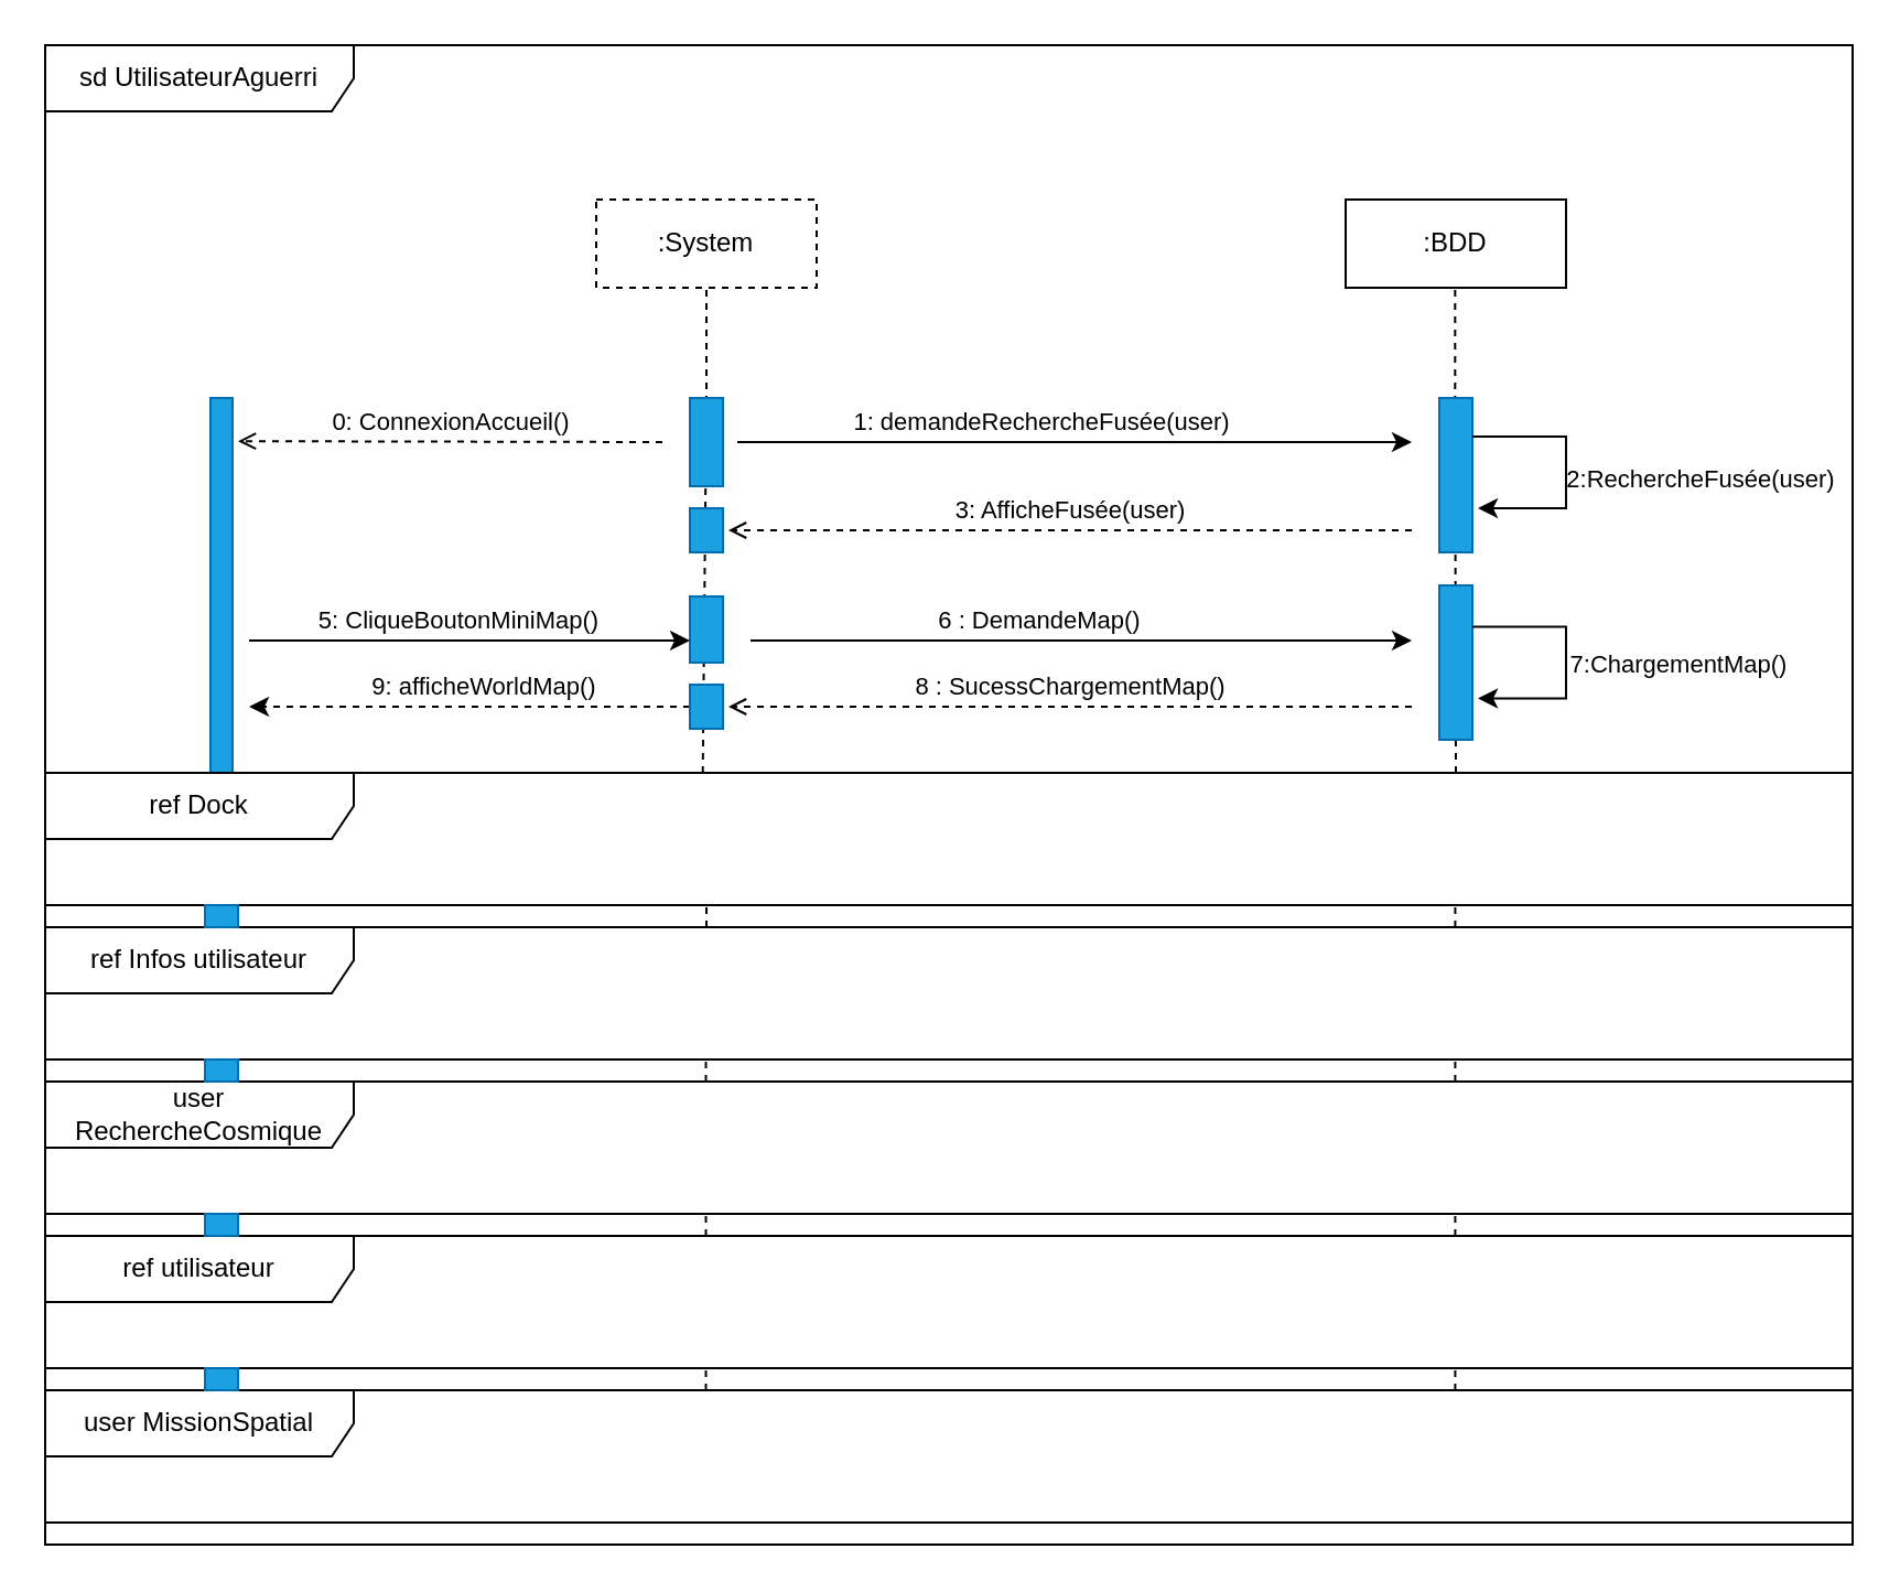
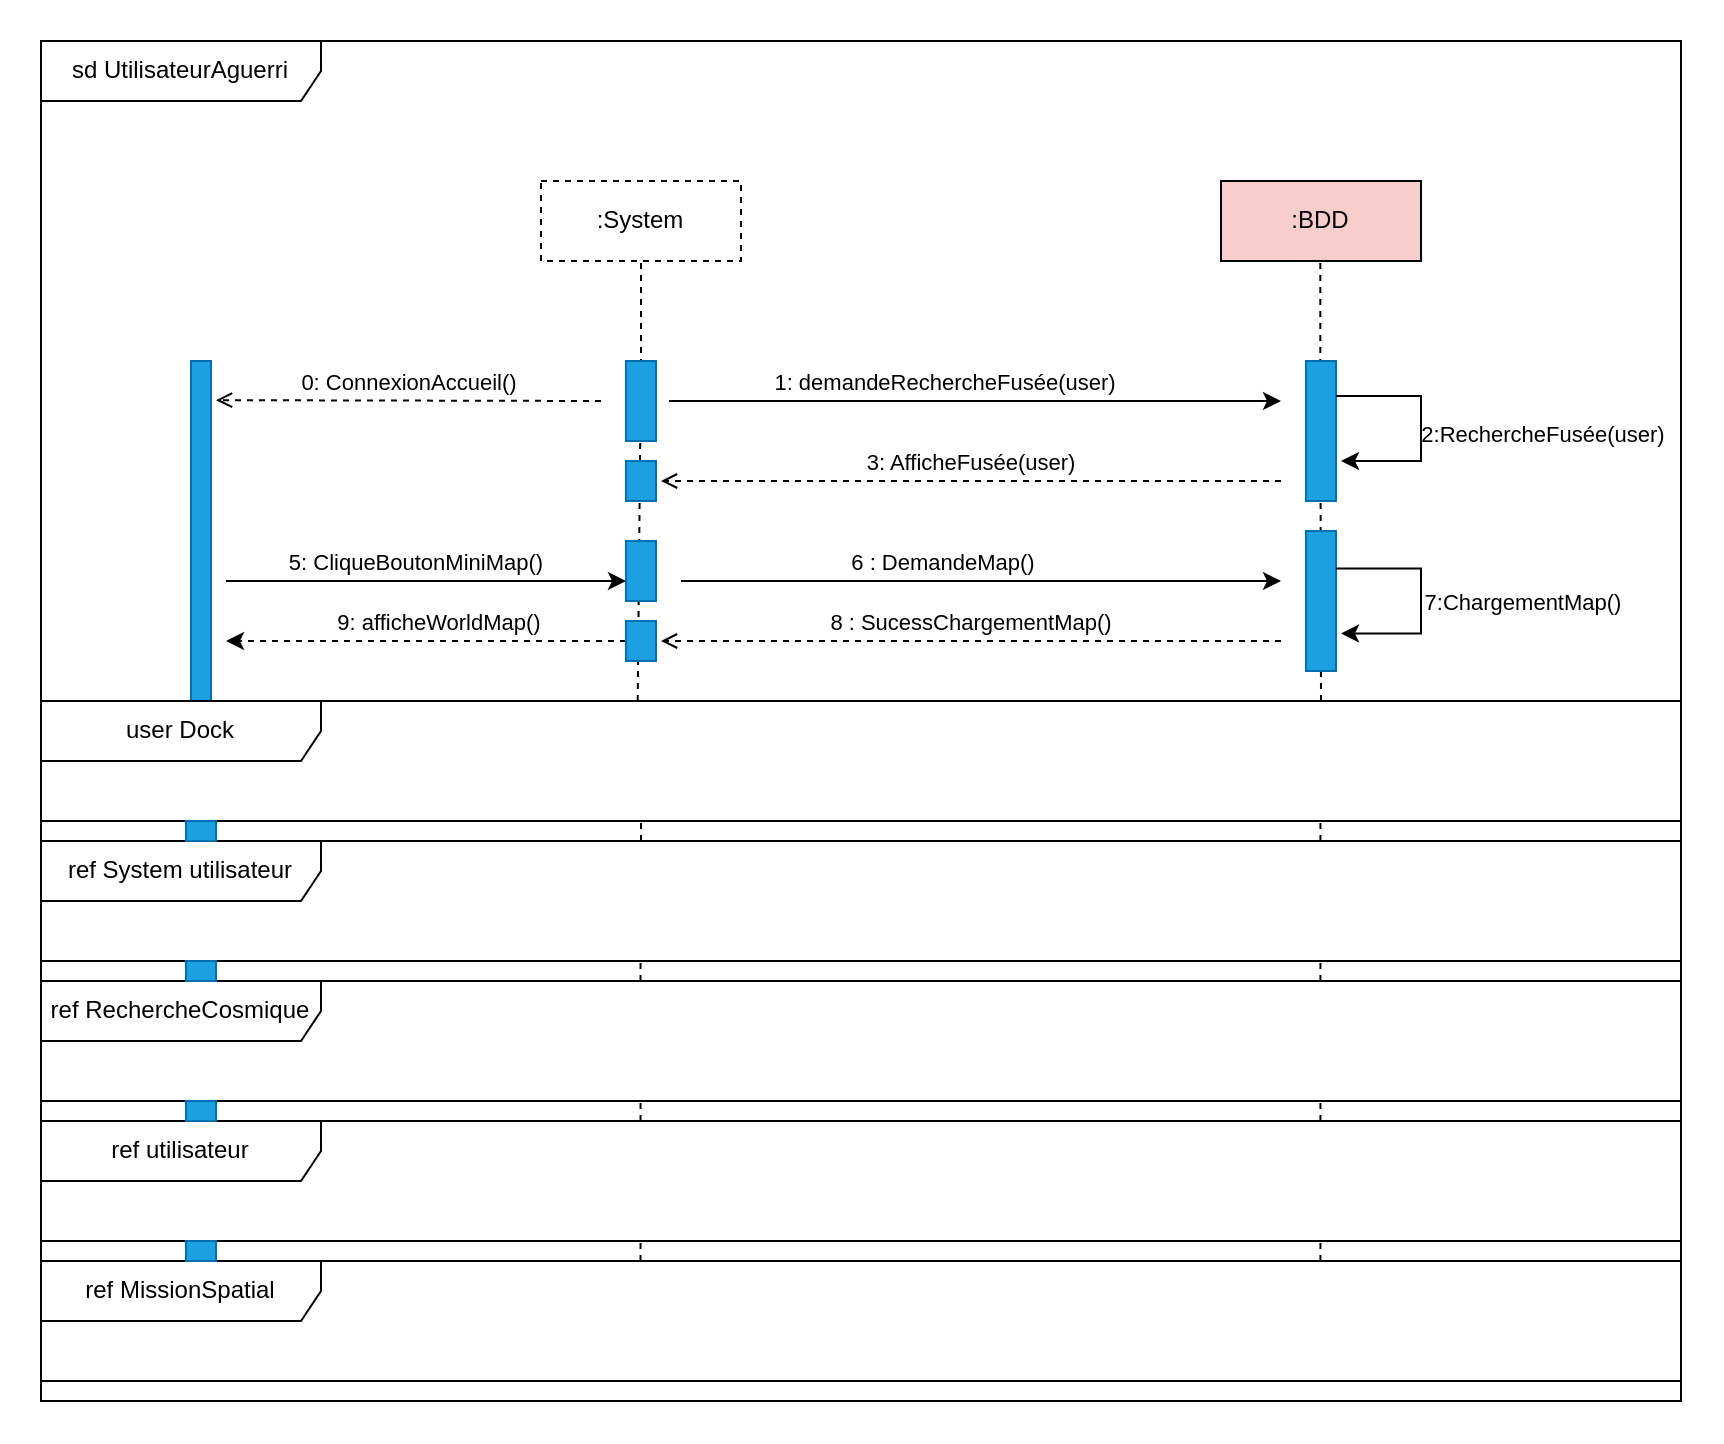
  <mxCell id="0" />
  <mxCell id="1" parent="0" />
  <mxCell id="2" value="sd UtilisateurAguerri" style="shape=umlFrame;whiteSpace=wrap;html=1;fontColor=#000000;width=140;height=30;movable=1;resizable=1;rotatable=1;deletable=1;editable=1;connectable=1;" parent="1" vertex="1"><mxGeometry width="820" height="680" as="geometry" x="20" y="20" /></mxCell>
  <mxCell id="3" value="" style="shape=rect;dashed=0;shadow=0;html=1;whiteSpace=wrap;direction=south;horizontal=0;fontColor=#ffffff;fillColor=#1ba1e2;strokeColor=#006EAF;" parent="1" vertex="1"><mxGeometry x="95" y="180" width="10" height="170" as="geometry" /></mxCell>
  <mxCell id="4" value="" style="endArrow=none;dashed=1;html=1;rounded=0;fontColor=#000000;entryX=0.5;entryY=1;entryDx=0;entryDy=0;movable=1;resizable=1;rotatable=1;deletable=1;editable=1;connectable=1;exitX=0.351;exitY=-0.001;exitDx=0;exitDy=0;exitPerimeter=0;" parent="1" target="6" edge="1"><mxGeometry width="50" height="50" relative="1" as="geometry"><mxPoint x="318.35" y="349.95" as="sourcePoint" /><mxPoint x="460" y="280" as="targetPoint" /><Array as="points"><mxPoint x="320" y="180" /></Array></mxGeometry></mxCell>
  <mxCell id="5" value="" style="endArrow=none;dashed=1;html=1;rounded=0;fontColor=#000000;entryX=0.5;entryY=1;entryDx=0;entryDy=0;movable=1;resizable=1;rotatable=1;deletable=1;editable=1;connectable=1;" parent="1" edge="1"><mxGeometry width="50" height="50" relative="1" as="geometry"><mxPoint x="660" y="350" as="sourcePoint" /><mxPoint x="659.66" y="130" as="targetPoint" /><Array as="points"><mxPoint x="659.66" y="180" /></Array></mxGeometry></mxCell>
  <mxCell id="6" value=":System" style="whiteSpace=wrap;html=1;align=center;fontColor=#000000;dashed=1;" parent="1" vertex="1"><mxGeometry x="270" y="90" width="100" height="40" as="geometry" /></mxCell>
- <mxCell id="7" value=":BDD" style="whiteSpace=wrap;html=1;align=center;fontColor=#000000;" parent="1" vertex="1"><mxGeometry x="610" y="90" width="100" height="40" as="geometry" /></mxCell>
+ <mxCell id="7" value=":BDD" style="whiteSpace=wrap;html=1;align=center;fontColor=#000000;fillColor=#f8cecc;" parent="1" vertex="1"><mxGeometry x="610" y="90" width="100" height="40" as="geometry" /></mxCell>
  <mxCell id="8" value="" style="shape=rect;dashed=0;shadow=0;html=1;whiteSpace=wrap;direction=south;horizontal=0;fontColor=#ffffff;fillColor=#1ba1e2;strokeColor=#006EAF;" parent="1" vertex="1"><mxGeometry x="312.5" y="180" width="15" height="40" as="geometry" /></mxCell>
  <mxCell id="9" value="" style="shape=rect;dashed=0;shadow=0;html=1;whiteSpace=wrap;direction=south;horizontal=0;fontColor=#ffffff;fillColor=#1ba1e2;strokeColor=#006EAF;" parent="1" vertex="1"><mxGeometry x="312.5" y="270" width="15" height="30" as="geometry" /></mxCell>
  <mxCell id="10" value="" style="shape=rect;dashed=0;shadow=0;html=1;whiteSpace=wrap;direction=south;horizontal=0;fontColor=#ffffff;fillColor=#1ba1e2;strokeColor=#006EAF;" parent="1" vertex="1"><mxGeometry x="652.5" y="180" width="15" height="70" as="geometry" /></mxCell>
  <mxCell id="11" value="" style="endArrow=classic;html=1;rounded=0;fontColor=#000000;" parent="1" edge="1"><mxGeometry width="50" height="50" relative="1" as="geometry"><mxPoint x="334" y="200" as="sourcePoint" /><mxPoint x="640" y="200" as="targetPoint" /></mxGeometry></mxCell>
  <mxCell id="12" value="1: demandeRechercheFusée(user)" style="edgeLabel;html=1;align=center;verticalAlign=middle;resizable=0;points=[];fontColor=#000000;" parent="11" vertex="1" connectable="0"><mxGeometry x="-0.229" relative="1" as="geometry"><mxPoint x="19" y="-10" as="offset" /></mxGeometry></mxCell>
  <mxCell id="13" value="" style="edgeStyle=elbowEdgeStyle;elbow=horizontal;endArrow=classic;html=1;rounded=0;fontFamily=Helvetica;fontSize=12;fontColor=#000000;exitX=0.25;exitY=0;exitDx=0;exitDy=0;" parent="1" source="10" edge="1"><mxGeometry width="50" height="50" relative="1" as="geometry"><mxPoint x="730" y="220" as="sourcePoint" /><mxPoint x="670" y="230" as="targetPoint" /><Array as="points"><mxPoint x="710" y="213" /></Array></mxGeometry></mxCell>
  <mxCell id="14" value="2:RechercheFusée(user)" style="edgeLabel;html=1;align=center;verticalAlign=middle;resizable=0;points=[];fontSize=11;fontFamily=Helvetica;fontColor=#000000;" parent="13" vertex="1" connectable="0"><mxGeometry x="-0.138" relative="1" as="geometry"><mxPoint x="60" y="11" as="offset" /></mxGeometry></mxCell>
  <mxCell id="15" value="" style="shape=rect;dashed=0;shadow=0;html=1;whiteSpace=wrap;direction=south;horizontal=0;fontColor=#ffffff;fillColor=#1ba1e2;strokeColor=#006EAF;" parent="1" vertex="1"><mxGeometry x="312.5" y="230" width="15" height="20" as="geometry" /></mxCell>
  <mxCell id="16" value="3: AfficheFusée(user)" style="edgeStyle=none;html=1;endArrow=open;dashed=1;verticalAlign=bottom;rounded=0;fontFamily=Helvetica;fontSize=11;fontColor=#000000;" parent="1" edge="1"><mxGeometry width="160" relative="1" as="geometry"><mxPoint x="640" y="240" as="sourcePoint" /><mxPoint x="330" y="240" as="targetPoint" /></mxGeometry></mxCell>
  <mxCell id="17" value="" style="endArrow=classic;html=1;rounded=0;fontColor=#000000;" parent="1" edge="1"><mxGeometry width="50" height="50" relative="1" as="geometry"><mxPoint x="112.5" y="290" as="sourcePoint" /><mxPoint x="312.5" y="290" as="targetPoint" /></mxGeometry></mxCell>
  <mxCell id="18" value="5: CliqueBoutonMiniMap()&amp;nbsp;" style="edgeLabel;html=1;align=center;verticalAlign=middle;resizable=0;points=[];fontColor=#000000;" parent="17" vertex="1" connectable="0"><mxGeometry x="-0.229" relative="1" as="geometry"><mxPoint x="19" y="-10" as="offset" /></mxGeometry></mxCell>
  <mxCell id="19" value="" style="endArrow=classic;html=1;rounded=0;fontFamily=Helvetica;fontSize=12;fontColor=#000000;" parent="1" edge="1"><mxGeometry width="50" height="50" relative="1" as="geometry"><mxPoint x="340" y="290" as="sourcePoint" /><mxPoint x="640" y="290" as="targetPoint" /></mxGeometry></mxCell>
  <mxCell id="20" value="6 : DemandeMap()" style="edgeLabel;html=1;align=center;verticalAlign=middle;resizable=0;points=[];fontSize=11;fontFamily=Helvetica;fontColor=#000000;" parent="19" vertex="1" connectable="0"><mxGeometry x="-0.232" y="1" relative="1" as="geometry"><mxPoint x="15" y="-9" as="offset" /></mxGeometry></mxCell>
  <mxCell id="21" value="" style="shape=rect;dashed=0;shadow=0;html=1;whiteSpace=wrap;direction=south;horizontal=0;fontColor=#ffffff;fillColor=#1ba1e2;strokeColor=#006EAF;" parent="1" vertex="1"><mxGeometry x="652.5" y="265" width="15" height="70" as="geometry" /></mxCell>
  <mxCell id="22" value="" style="edgeStyle=elbowEdgeStyle;elbow=horizontal;endArrow=classic;html=1;rounded=0;fontFamily=Helvetica;fontSize=12;fontColor=#000000;exitX=0.25;exitY=0;exitDx=0;exitDy=0;" parent="1" edge="1"><mxGeometry width="50" height="50" relative="1" as="geometry"><mxPoint x="667.5" y="283.75" as="sourcePoint" /><mxPoint x="670" y="316.25" as="targetPoint" /><Array as="points"><mxPoint x="710" y="299.25" /></Array></mxGeometry></mxCell>
  <mxCell id="23" value="7:ChargementMap()" style="edgeLabel;html=1;align=center;verticalAlign=middle;resizable=0;points=[];fontSize=11;fontFamily=Helvetica;fontColor=#000000;" parent="22" vertex="1" connectable="0"><mxGeometry x="-0.138" relative="1" as="geometry"><mxPoint x="50" y="9" as="offset" /></mxGeometry></mxCell>
  <mxCell id="24" value="8 : SucessChargementMap()" style="edgeStyle=none;html=1;endArrow=open;dashed=1;verticalAlign=bottom;rounded=0;fontFamily=Helvetica;fontSize=11;fontColor=#000000;" parent="1" edge="1"><mxGeometry width="160" relative="1" as="geometry"><mxPoint x="640" y="320" as="sourcePoint" /><mxPoint x="330" y="320" as="targetPoint" /></mxGeometry></mxCell>
  <mxCell id="25" value="" style="endArrow=classic;html=1;rounded=0;fontColor=#000000;dashed=1;" parent="1" edge="1"><mxGeometry width="50" height="50" relative="1" as="geometry"><mxPoint x="312.5" y="320" as="sourcePoint" /><mxPoint x="112.5" y="320" as="targetPoint" /></mxGeometry></mxCell>
  <mxCell id="26" value="9: afficheWorldMap()" style="edgeLabel;html=1;align=center;verticalAlign=middle;resizable=0;points=[];fontColor=#000000;" parent="25" vertex="1" connectable="0"><mxGeometry x="-0.229" relative="1" as="geometry"><mxPoint x="-17" y="-10" as="offset" /></mxGeometry></mxCell>
  <mxCell id="27" value="" style="shape=rect;dashed=0;shadow=0;html=1;whiteSpace=wrap;direction=south;horizontal=0;fontColor=#ffffff;fillColor=#1ba1e2;strokeColor=#006EAF;" parent="1" vertex="1"><mxGeometry x="312.5" y="310" width="15" height="20" as="geometry" /></mxCell>
  <mxCell id="28" value="0: ConnexionAccueil()" style="edgeStyle=none;html=1;endArrow=open;dashed=1;verticalAlign=bottom;rounded=0;fontFamily=Helvetica;fontSize=11;fontColor=#000000;" parent="1" edge="1"><mxGeometry width="160" relative="1" as="geometry"><mxPoint x="300" y="200" as="sourcePoint" /><mxPoint x="107.5" y="199.58" as="targetPoint" /></mxGeometry></mxCell>
- <mxCell id="29" value="ref Dock" style="shape=umlFrame;whiteSpace=wrap;html=1;fontColor=#000000;width=140;height=30;movable=1;resizable=1;rotatable=1;deletable=1;editable=1;connectable=1;" parent="1" vertex="1"><mxGeometry y="350" width="820" height="60" as="geometry" x="20" /></mxCell>
- <mxCell id="30" value="user RechercheCosmique" style="shape=umlFrame;whiteSpace=wrap;html=1;fontColor=#000000;width=140;height=30;movable=1;resizable=1;rotatable=1;deletable=1;editable=1;connectable=1;" parent="1" vertex="1"><mxGeometry y="490" width="820" height="60" as="geometry" x="20" /></mxCell>
- <mxCell id="31" value="ref Infos utilisateur" style="shape=umlFrame;whiteSpace=wrap;html=1;fontColor=#000000;width=140;height=30;movable=1;resizable=1;rotatable=1;deletable=1;editable=1;connectable=1;" parent="1" vertex="1"><mxGeometry y="420" width="820" height="60" as="geometry" x="20" /></mxCell>
+ <mxCell id="29" value="user Dock" style="shape=umlFrame;whiteSpace=wrap;html=1;fontColor=#000000;width=140;height=30;movable=1;resizable=1;rotatable=1;deletable=1;editable=1;connectable=1;" parent="1" vertex="1"><mxGeometry y="350" width="820" height="60" as="geometry" x="20" /></mxCell>
+ <mxCell id="30" value="ref RechercheCosmique" style="shape=umlFrame;whiteSpace=wrap;html=1;fontColor=#000000;width=140;height=30;movable=1;resizable=1;rotatable=1;deletable=1;editable=1;connectable=1;" parent="1" vertex="1"><mxGeometry y="490" width="820" height="60" as="geometry" x="20" /></mxCell>
+ <mxCell id="31" value="ref System utilisateur" style="shape=umlFrame;whiteSpace=wrap;html=1;fontColor=#000000;width=140;height=30;movable=1;resizable=1;rotatable=1;deletable=1;editable=1;connectable=1;" parent="1" vertex="1"><mxGeometry y="420" width="820" height="60" as="geometry" x="20" /></mxCell>
  <mxCell id="32" value="ref utilisateur" style="shape=umlFrame;whiteSpace=wrap;html=1;fontColor=#000000;width=140;height=30;movable=1;resizable=1;rotatable=1;deletable=1;editable=1;connectable=1;" parent="1" vertex="1"><mxGeometry y="560" width="820" height="60" as="geometry" x="20" /></mxCell>
- <mxCell id="33" value="user MissionSpatial" style="shape=umlFrame;whiteSpace=wrap;html=1;fontColor=#000000;width=140;height=30;movable=1;resizable=1;rotatable=1;deletable=1;editable=1;connectable=1;" parent="1" vertex="1"><mxGeometry y="630" width="820" height="60" as="geometry" x="20" /></mxCell>
+ <mxCell id="33" value="ref MissionSpatial" style="shape=umlFrame;whiteSpace=wrap;html=1;fontColor=#000000;width=140;height=30;movable=1;resizable=1;rotatable=1;deletable=1;editable=1;connectable=1;" parent="1" vertex="1"><mxGeometry y="630" width="820" height="60" as="geometry" x="20" /></mxCell>
  <mxCell id="34" value="" style="shape=rect;dashed=0;shadow=0;html=1;whiteSpace=wrap;direction=south;horizontal=0;fontColor=#ffffff;fillColor=#1ba1e2;strokeColor=#006EAF;" parent="1" vertex="1"><mxGeometry x="92.5" y="410" width="15" height="10" as="geometry" /></mxCell>
  <mxCell id="35" value="" style="shape=rect;dashed=0;shadow=0;html=1;whiteSpace=wrap;direction=south;horizontal=0;fontColor=#ffffff;fillColor=#1ba1e2;strokeColor=#006EAF;" parent="1" vertex="1"><mxGeometry x="92.5" y="480" width="15" height="10" as="geometry" /></mxCell>
  <mxCell id="36" value="" style="shape=rect;dashed=0;shadow=0;html=1;whiteSpace=wrap;direction=south;horizontal=0;fontColor=#ffffff;fillColor=#1ba1e2;strokeColor=#006EAF;" parent="1" vertex="1"><mxGeometry x="92.5" y="550" width="15" height="10" as="geometry" /></mxCell>
  <mxCell id="37" value="" style="shape=rect;dashed=0;shadow=0;html=1;whiteSpace=wrap;direction=south;horizontal=0;fontColor=#ffffff;fillColor=#1ba1e2;strokeColor=#006EAF;" parent="1" vertex="1"><mxGeometry x="92.5" y="620" width="15" height="10" as="geometry" /></mxCell>
  <mxCell id="38" value="" style="endArrow=none;dashed=1;html=1;strokeWidth=1;rounded=0;" parent="1" edge="1"><mxGeometry width="50" height="50" relative="1" as="geometry"><mxPoint x="320" y="420" as="sourcePoint" /><mxPoint x="320" y="410" as="targetPoint" /></mxGeometry></mxCell>
  <mxCell id="39" value="" style="endArrow=none;dashed=1;html=1;strokeWidth=1;rounded=0;" parent="1" edge="1"><mxGeometry width="50" height="50" relative="1" as="geometry"><mxPoint x="319.76" y="490" as="sourcePoint" /><mxPoint x="319.76" y="480" as="targetPoint" /></mxGeometry></mxCell>
  <mxCell id="40" value="" style="endArrow=none;dashed=1;html=1;strokeWidth=1;rounded=0;" parent="1" edge="1"><mxGeometry width="50" height="50" relative="1" as="geometry"><mxPoint x="319.76" y="630" as="sourcePoint" /><mxPoint x="319.76" y="620" as="targetPoint" /></mxGeometry></mxCell>
  <mxCell id="41" value="" style="endArrow=none;dashed=1;html=1;strokeWidth=1;rounded=0;" parent="1" edge="1"><mxGeometry width="50" height="50" relative="1" as="geometry"><mxPoint x="319.76" y="560" as="sourcePoint" /><mxPoint x="319.76" y="550" as="targetPoint" /></mxGeometry></mxCell>
  <mxCell id="42" value="" style="endArrow=none;dashed=1;html=1;strokeWidth=1;rounded=0;" parent="1" edge="1"><mxGeometry width="50" height="50" relative="1" as="geometry"><mxPoint x="659.71" y="420" as="sourcePoint" /><mxPoint x="659.71" y="410" as="targetPoint" /></mxGeometry></mxCell>
  <mxCell id="43" value="" style="endArrow=none;dashed=1;html=1;strokeWidth=1;rounded=0;" parent="1" edge="1"><mxGeometry width="50" height="50" relative="1" as="geometry"><mxPoint x="659.71" y="490" as="sourcePoint" /><mxPoint x="659.71" y="480" as="targetPoint" /></mxGeometry></mxCell>
  <mxCell id="44" value="" style="endArrow=none;dashed=1;html=1;strokeWidth=1;rounded=0;" parent="1" edge="1"><mxGeometry width="50" height="50" relative="1" as="geometry"><mxPoint x="659.71" y="560" as="sourcePoint" /><mxPoint x="659.71" y="550" as="targetPoint" /></mxGeometry></mxCell>
  <mxCell id="45" value="" style="endArrow=none;dashed=1;html=1;strokeWidth=1;rounded=0;" parent="1" edge="1"><mxGeometry width="50" height="50" relative="1" as="geometry"><mxPoint x="659.71" y="630" as="sourcePoint" /><mxPoint x="659.71" y="620" as="targetPoint" /></mxGeometry></mxCell>
